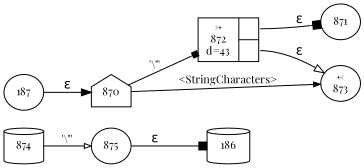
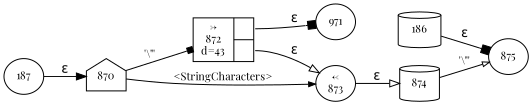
  digraph {
    fontname="Playfair Display"
    rankdir=LR
    node [fixedsize=true fontname="Playfair Display" fontsize=11 shape=ellipse peripheries=1]
    edge [arrowhead=box fontname="Playfair Display"]
    n1 [label=186 shape=cylinder width=.6 peripheries=""]
    n2 [label=870 shape=house width=.55]
    n3 [fixedsize=false label="{&rarr;\n872\nd=43|{<p0>|<p1>}}" shape=record]
    n4 [label="&larr;\n873" width=.55]
-   n5 [label=871 width=.55]
+   n5 [label=971 width=.55]
    n6 [label=874 shape=cylinder width=.55]
    n7 [label=187 width=.55]
    n8 [label=875 width=.55]
    n2 -> n3 [arrowsize=.7 fontsize=11 label="'\\\"'"]
    n2 -> n4 [arrowhead=normal arrowsize=.7 fontsize=11 label="<StringCharacters>"]
    n3 -> n4 [arrowhead=onormal label="&epsilon;" tailport=p1]
    n3 -> n5 [label="&epsilon;" tailport=p0]
+   n4 -> n6 [arrowhead=onormal label="&epsilon;"]
    n6 -> n8 [arrowhead=onormal arrowsize=.7 fontsize=11 label="'\\\"'"]
    n7 -> n2 [arrowhead=normal label="&epsilon;"]
-   n8 -> n1 [label="&epsilon;"]
+   n1 -> n8 [label="&epsilon;"]
  }
